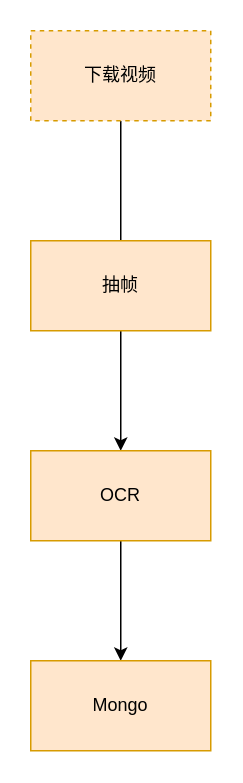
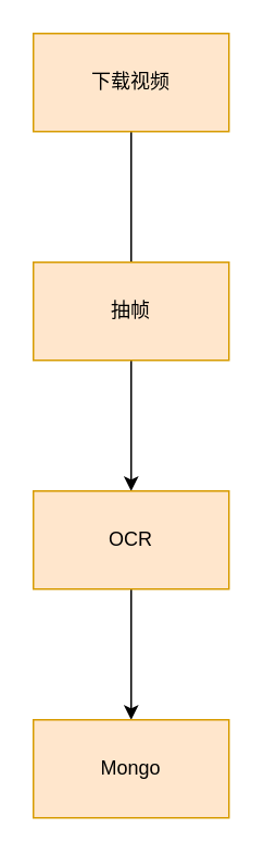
  <mxCell id="0" />
  <mxCell id="1" parent="0" />
  <mxCell id="2" value="" style="edgeStyle=orthogonalEdgeStyle;rounded=0;orthogonalLoop=1;jettySize=auto;html=1;endArrow=none;" edge="1" parent="1" source="3" target="5"><mxGeometry relative="1" as="geometry" /></mxCell>
- <mxCell id="3" value="下载视频" style="rounded=0;whiteSpace=wrap;html=1;fillColor=#ffe6cc;strokeColor=#d79b00;dashed=1;" vertex="1" parent="1"><mxGeometry x="20" y="20" width="120" height="60" as="geometry" /></mxCell>
+ <mxCell id="3" value="下载视频" style="rounded=0;whiteSpace=wrap;html=1;fillColor=#ffe6cc;strokeColor=#d79b00;" vertex="1" parent="1"><mxGeometry x="20" y="20" width="120" height="60" as="geometry" /></mxCell>
  <mxCell id="4" value="" style="edgeStyle=orthogonalEdgeStyle;rounded=0;orthogonalLoop=1;jettySize=auto;html=1;" edge="1" parent="1" source="5" target="7"><mxGeometry relative="1" as="geometry" /></mxCell>
  <mxCell id="5" value="抽帧" style="rounded=0;whiteSpace=wrap;html=1;fillColor=#ffe6cc;strokeColor=#d79b00;" vertex="1" parent="1"><mxGeometry x="20" y="160" width="120" height="60" as="geometry" /></mxCell>
  <mxCell id="6" value="" style="edgeStyle=orthogonalEdgeStyle;rounded=0;orthogonalLoop=1;jettySize=auto;html=1;" edge="1" parent="1" source="7" target="8"><mxGeometry relative="1" as="geometry" /></mxCell>
  <mxCell id="7" value="OCR" style="rounded=0;whiteSpace=wrap;html=1;fillColor=#ffe6cc;strokeColor=#d79b00;" vertex="1" parent="1"><mxGeometry x="20" y="300" width="120" height="60" as="geometry" /></mxCell>
  <mxCell id="8" value="Mongo" style="rounded=0;whiteSpace=wrap;html=1;fillColor=#ffe6cc;strokeColor=#d79b00;" vertex="1" parent="1"><mxGeometry x="20" y="440" width="120" height="60" as="geometry" /></mxCell>
